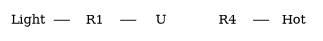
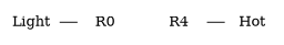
  graph {
    node [shape=plaintext]
    Light
-   R1
-   U
+   R1 [label=R0]
    n4 [label=R4]
    Hot
    subgraph sub_1 {
      rank=same
      Light
      R1
-     U
      n4
      Hot
    }
    Light -- R1
-   R1 -- U
    n4 -- Hot
  }
